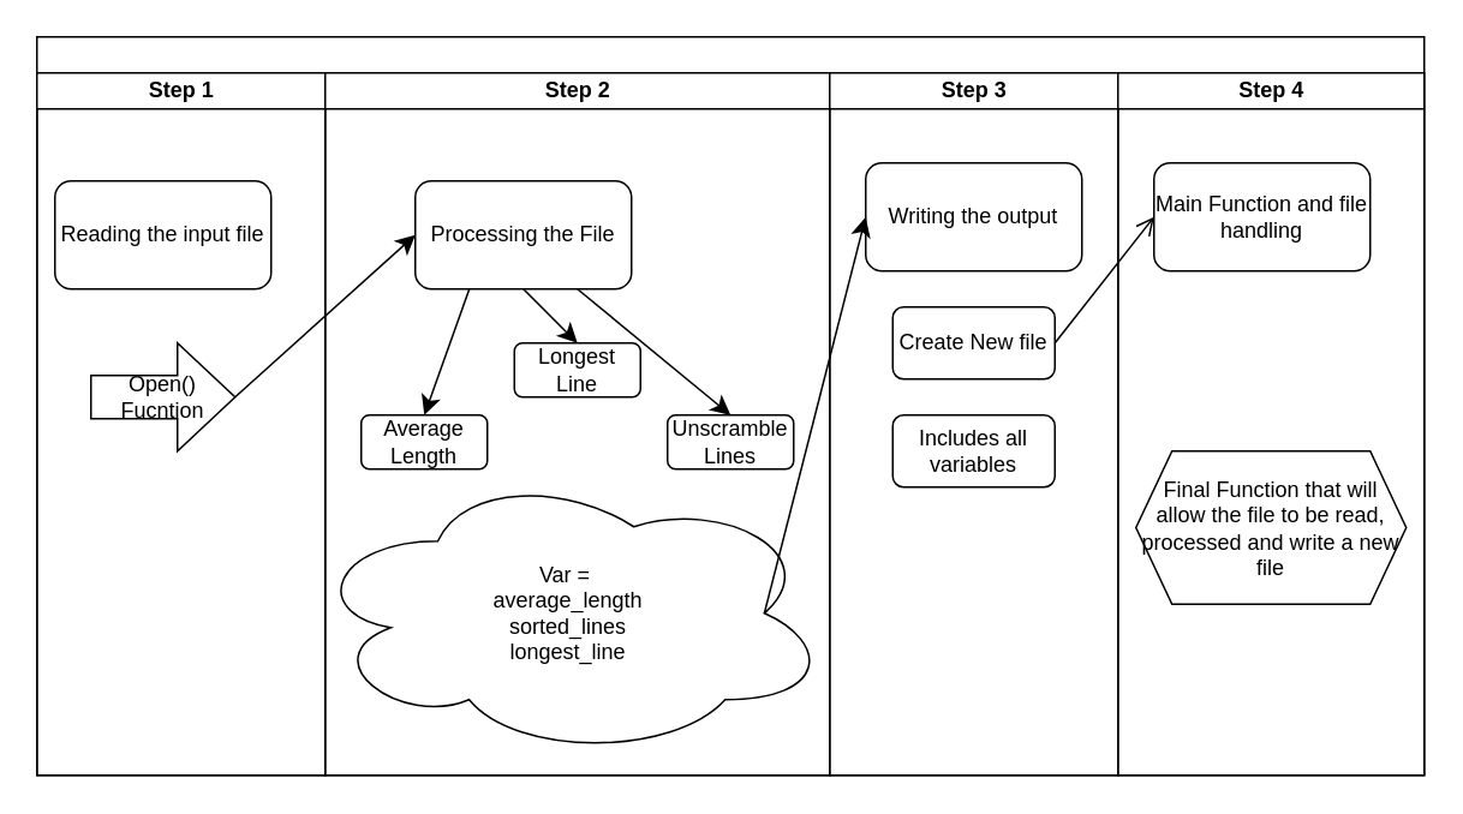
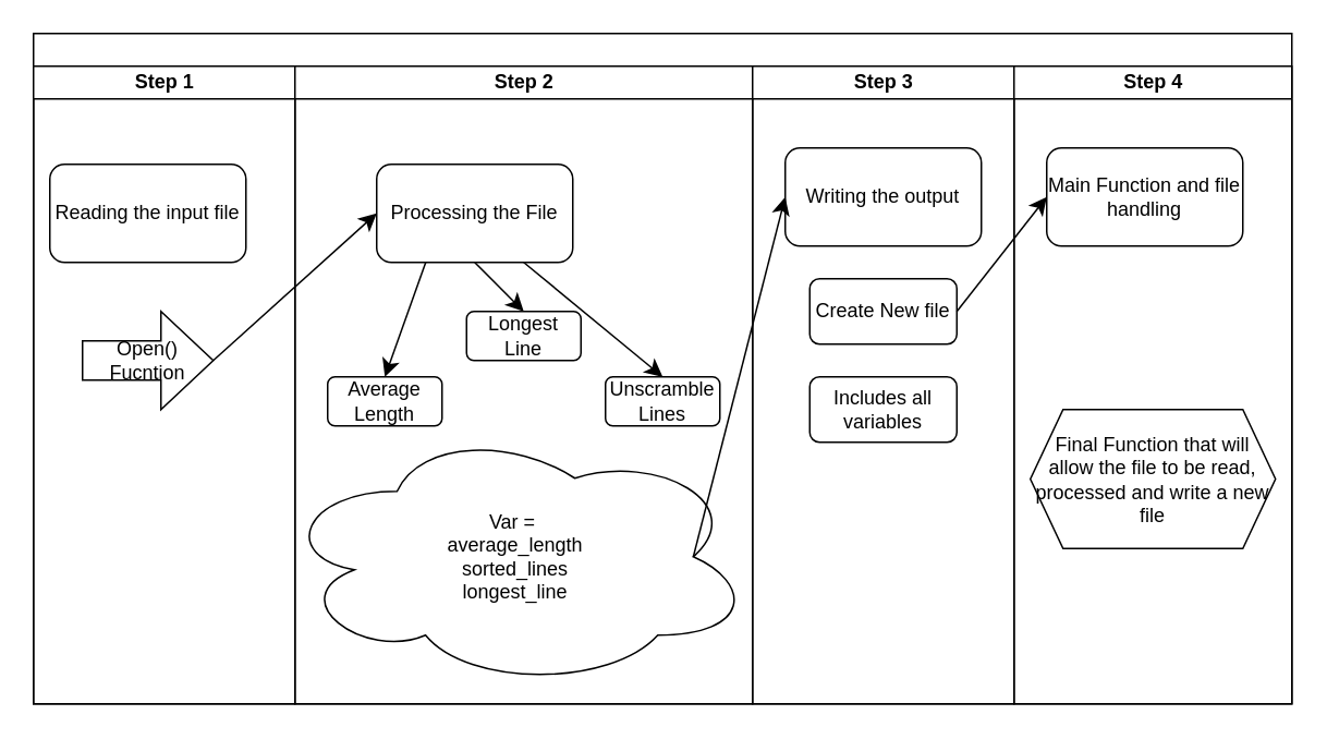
  <mxCell id="0" />
  <mxCell id="1" parent="0" />
  <mxCell id="2" value="" style="swimlane;html=1;childLayout=stackLayout;startSize=20;rounded=0;shadow=0;labelBackgroundColor=none;strokeWidth=1;fontFamily=Verdana;fontSize=8;align=center;" parent="1" vertex="1"><mxGeometry x="20" y="20" width="770" height="410" as="geometry" /></mxCell>
  <mxCell id="3" value="Step 1" style="swimlane;html=1;startSize=20;" parent="2" vertex="1"><mxGeometry y="20" width="160" height="390" as="geometry"><mxRectangle y="20" width="40" height="730" as="alternateBounds" /></mxGeometry></mxCell>
  <mxCell id="4" value="Reading the input file" style="rounded=1;whiteSpace=wrap;html=1;" vertex="1" parent="3"><mxGeometry x="10" y="60" width="120" height="60" as="geometry" /></mxCell>
  <mxCell id="5" value="Open() Fucntion" style="shape=singleArrow;whiteSpace=wrap;html=1;arrowWidth=0.4;arrowSize=0.4;" vertex="1" parent="3"><mxGeometry x="30" y="150" width="80" height="60" as="geometry" /></mxCell>
  <mxCell id="6" value="Step 2" style="swimlane;html=1;startSize=20;" parent="2" vertex="1"><mxGeometry x="160" y="20" width="280" height="390" as="geometry" /></mxCell>
  <mxCell id="7" value="Average Length" style="rounded=1;whiteSpace=wrap;html=1;" vertex="1" parent="6"><mxGeometry x="20" y="190" width="70" height="30" as="geometry" /></mxCell>
  <mxCell id="8" value="Unscramble Lines" style="rounded=1;whiteSpace=wrap;html=1;" vertex="1" parent="6"><mxGeometry x="190" y="190" width="70" height="30" as="geometry" /></mxCell>
  <mxCell id="9" value="Processing the File" style="rounded=1;whiteSpace=wrap;html=1;" vertex="1" parent="6"><mxGeometry x="50" y="60" width="120" height="60" as="geometry" /></mxCell>
  <mxCell id="10" value="" style="edgeStyle=none;orthogonalLoop=1;jettySize=auto;html=1;rounded=0;fontSize=12;startSize=8;endSize=8;curved=1;exitX=0.25;exitY=1;exitDx=0;exitDy=0;entryX=0.5;entryY=0;entryDx=0;entryDy=0;" edge="1" parent="6" source="9" target="7"><mxGeometry width="120" relative="1" as="geometry"><mxPoint x="290" y="350" as="sourcePoint" /><mxPoint x="410" y="350" as="targetPoint" /><Array as="points" /></mxGeometry></mxCell>
  <mxCell id="11" value="" style="edgeStyle=none;orthogonalLoop=1;jettySize=auto;html=1;rounded=0;fontSize=12;startSize=8;endSize=8;curved=1;exitX=0.5;exitY=1;exitDx=0;exitDy=0;entryX=0.5;entryY=0;entryDx=0;entryDy=0;" edge="1" parent="6" source="9" target="13"><mxGeometry width="120" relative="1" as="geometry"><mxPoint x="60" y="130" as="sourcePoint" /><mxPoint x="45" y="190" as="targetPoint" /><Array as="points" /></mxGeometry></mxCell>
  <mxCell id="12" value="" style="edgeStyle=none;orthogonalLoop=1;jettySize=auto;html=1;rounded=0;fontSize=12;startSize=8;endSize=8;curved=1;exitX=0.75;exitY=1;exitDx=0;exitDy=0;entryX=0.5;entryY=0;entryDx=0;entryDy=0;" edge="1" parent="6" source="9" target="8"><mxGeometry width="120" relative="1" as="geometry"><mxPoint x="450" y="200" as="sourcePoint" /><mxPoint x="405" y="370" as="targetPoint" /><Array as="points" /></mxGeometry></mxCell>
  <mxCell id="13" value="Longest Line" style="rounded=1;whiteSpace=wrap;html=1;" vertex="1" parent="6"><mxGeometry x="105" y="150" width="70" height="30" as="geometry" /></mxCell>
  <mxCell id="14" value="Var =&amp;nbsp;&lt;div&gt;average_length&lt;div&gt;sorted_lines&lt;/div&gt;&lt;/div&gt;&lt;div&gt;longest_line&lt;/div&gt;" style="ellipse;shape=cloud;whiteSpace=wrap;html=1;" vertex="1" parent="6"><mxGeometry x="-10" y="220" width="290" height="160" as="geometry" /></mxCell>
  <mxCell id="15" value="Step 3" style="swimlane;html=1;startSize=20;" parent="2" vertex="1"><mxGeometry x="440" y="20" width="160" height="390" as="geometry" /></mxCell>
  <mxCell id="16" value="Writing the output" style="rounded=1;whiteSpace=wrap;html=1;" vertex="1" parent="15"><mxGeometry x="20" y="50" width="120" height="60" as="geometry" /></mxCell>
  <mxCell id="17" value="Create New file" style="rounded=1;whiteSpace=wrap;html=1;" vertex="1" parent="15"><mxGeometry x="35" y="130" width="90" height="40" as="geometry" /></mxCell>
  <mxCell id="18" value="Includes all variables" style="rounded=1;whiteSpace=wrap;html=1;" vertex="1" parent="15"><mxGeometry x="35" y="190" width="90" height="40" as="geometry" /></mxCell>
  <mxCell id="19" value="Step 4" style="swimlane;html=1;startSize=20;" parent="2" vertex="1"><mxGeometry x="600" y="20" width="170" height="390" as="geometry" /></mxCell>
  <mxCell id="20" value="Main Function and file handling" style="rounded=1;whiteSpace=wrap;html=1;" vertex="1" parent="19"><mxGeometry x="20" y="50" width="120" height="60" as="geometry" /></mxCell>
  <mxCell id="21" value="Final Function that will allow the file to be read, processed and write a new file" style="shape=hexagon;perimeter=hexagonPerimeter2;whiteSpace=wrap;html=1;fixedSize=1;" vertex="1" parent="19"><mxGeometry x="10" y="210" width="150" height="85" as="geometry" /></mxCell>
  <mxCell id="22" value="" style="edgeStyle=none;orthogonalLoop=1;jettySize=auto;html=1;rounded=0;fontSize=12;startSize=8;endSize=8;curved=1;exitX=1;exitY=0.5;exitDx=0;exitDy=0;entryX=0;entryY=0.5;entryDx=0;entryDy=0;exitPerimeter=0;" edge="1" parent="2" source="5" target="9"><mxGeometry width="120" relative="1" as="geometry"><mxPoint x="130" y="200" as="sourcePoint" /><mxPoint x="570" y="370" as="targetPoint" /><Array as="points" /></mxGeometry></mxCell>
  <mxCell id="23" value="" style="edgeStyle=none;curved=1;rounded=0;orthogonalLoop=1;jettySize=auto;html=1;fontSize=12;startSize=8;endSize=8;entryX=0;entryY=0.5;entryDx=0;entryDy=0;exitX=0.875;exitY=0.5;exitDx=0;exitDy=0;exitPerimeter=0;" edge="1" parent="2" source="14" target="16"><mxGeometry relative="1" as="geometry"><mxPoint x="460" y="320" as="sourcePoint" /></mxGeometry></mxCell>
- <mxCell id="24" style="edgeStyle=none;curved=1;rounded=0;orthogonalLoop=1;jettySize=auto;html=1;entryX=0;entryY=0.5;entryDx=0;entryDy=0;fontSize=12;startSize=8;endSize=8;exitX=1;exitY=0.5;exitDx=0;exitDy=0;endArrow=open;" edge="1" parent="2" source="17" target="20"><mxGeometry relative="1" as="geometry" /></mxCell>
+ <mxCell id="24" style="edgeStyle=none;curved=1;rounded=0;orthogonalLoop=1;jettySize=auto;html=1;entryX=0;entryY=0.5;entryDx=0;entryDy=0;fontSize=12;startSize=8;endSize=8;exitX=1;exitY=0.5;exitDx=0;exitDy=0;" edge="1" parent="2" source="17" target="20"><mxGeometry relative="1" as="geometry" /></mxCell>
